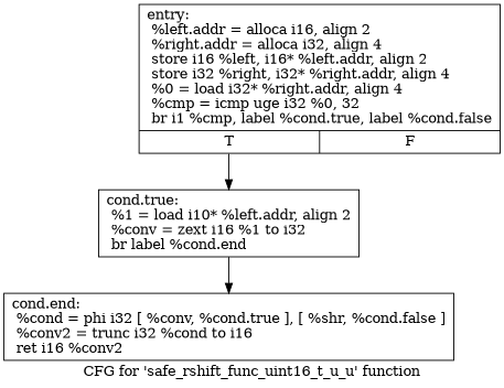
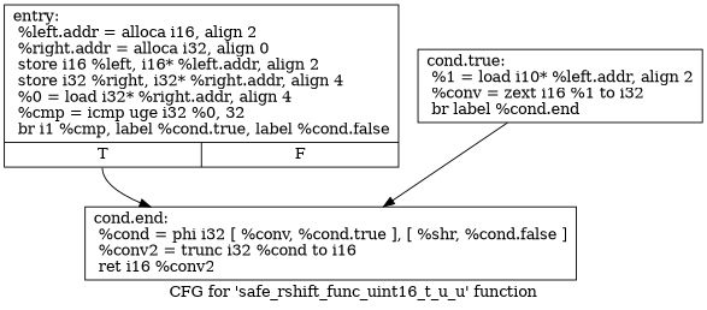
  digraph {
    label="CFG for 'safe_rshift_func_uint16_t_u_u' function"
    node [shape=record]
-   n1 [label="{entry:\l  %left.addr = alloca i16, align 2\l  %right.addr = alloca i32, align 4\l  store i16 %left, i16* %left.addr, align 2\l  store i32 %right, i32* %right.addr, align 4\l  %0 = load i32* %right.addr, align 4\l  %cmp = icmp uge i32 %0, 32\l  br i1 %cmp, label %cond.true, label %cond.false\l|{<s0>T|<s1>F}}"]
+   n1 [label="{entry:\l  %left.addr = alloca i16, align 2\l  %right.addr = alloca i32, align 0\l  store i16 %left, i16* %left.addr, align 2\l  store i32 %right, i32* %right.addr, align 4\l  %0 = load i32* %right.addr, align 4\l  %cmp = icmp uge i32 %0, 32\l  br i1 %cmp, label %cond.true, label %cond.false\l|{<s0>T|<s1>F}}"]
    n2 [label="{cond.true:                                        \l  %1 = load i10* %left.addr, align 2\l  %conv = zext i16 %1 to i32\l  br label %cond.end\l}"]
    n3 [label="{cond.end:                                         \l  %cond = phi i32 [ %conv, %cond.true ], [ %shr, %cond.false ]\l  %conv2 = trunc i32 %cond to i16\l  ret i16 %conv2\l}"]
-   n1 -> n2 [tailport=s0]
+   n1 -> n3 [tailport=s0]
    n2 -> n3
  }
